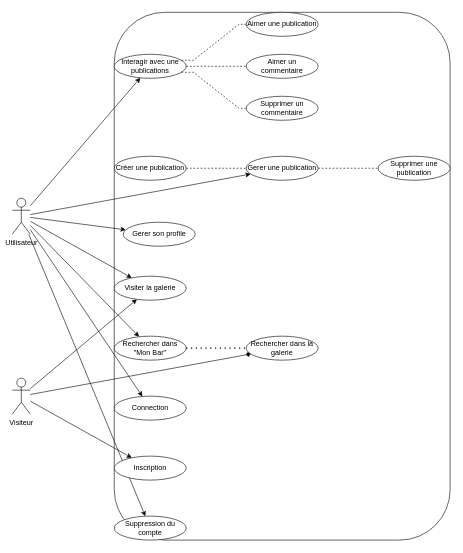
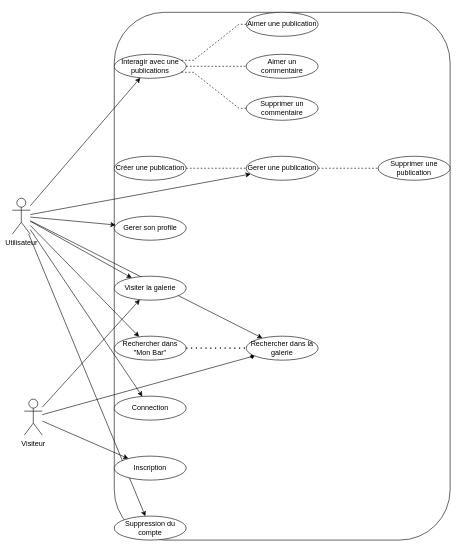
  <mxCell id="0" />
  <mxCell id="1" parent="0" />
  <mxCell id="2" value="Utilisateur" style="shape=umlActor;verticalLabelPosition=bottom;verticalAlign=top;html=1;outlineConnect=0;" parent="1" vertex="1"><mxGeometry x="20" y="330" width="30" height="60" as="geometry" /></mxCell>
  <mxCell id="3" value="" style="endArrow=classic;html=1;rounded=0;noEdgeStyle=1;" parent="1" source="2" target="26" edge="1"><mxGeometry width="50" height="50" relative="1" as="geometry"><mxPoint x="583" y="367" as="sourcePoint" /><mxPoint x="633" y="317" as="targetPoint" /></mxGeometry></mxCell>
  <mxCell id="4" value="" style="endArrow=classic;html=1;rounded=0;noEdgeStyle=1;" parent="1" source="2" target="24" edge="1"><mxGeometry width="50" height="50" relative="1" as="geometry"><mxPoint x="593" y="377" as="sourcePoint" /><mxPoint x="643" y="327" as="targetPoint" /></mxGeometry></mxCell>
  <mxCell id="5" value="" style="endArrow=classic;html=1;rounded=0;noEdgeStyle=1;" parent="1" source="2" target="16" edge="1"><mxGeometry width="50" height="50" relative="1" as="geometry"><mxPoint x="603" y="387" as="sourcePoint" /><mxPoint x="653" y="337" as="targetPoint" /></mxGeometry></mxCell>
  <mxCell id="6" value="" style="endArrow=classic;html=1;rounded=0;noEdgeStyle=1;" parent="1" source="2" target="20" edge="1"><mxGeometry width="50" height="50" relative="1" as="geometry"><mxPoint x="613" y="397" as="sourcePoint" /><mxPoint x="663" y="347" as="targetPoint" /></mxGeometry></mxCell>
  <mxCell id="7" value="" style="endArrow=classic;html=1;rounded=0;noEdgeStyle=1;" parent="1" source="2" target="23" edge="1"><mxGeometry width="50" height="50" relative="1" as="geometry"><mxPoint x="623" y="407" as="sourcePoint" /><mxPoint x="673" y="357" as="targetPoint" /></mxGeometry></mxCell>
  <mxCell id="8" value="" style="endArrow=classic;html=1;rounded=0;noEdgeStyle=1;" parent="1" source="2" target="27" edge="1"><mxGeometry width="50" height="50" relative="1" as="geometry"><mxPoint x="703" y="487" as="sourcePoint" /><mxPoint x="753" y="437" as="targetPoint" /></mxGeometry></mxCell>
  <mxCell id="9" value="" style="endArrow=classic;html=1;rounded=0;noEdgeStyle=1;" parent="1" source="2" target="29" edge="1"><mxGeometry width="50" height="50" relative="1" as="geometry"><mxPoint x="786" y="379" as="sourcePoint" /><mxPoint x="836" y="329" as="targetPoint" /></mxGeometry></mxCell>
- <mxCell id="11" value="Visiteur" style="shape=umlActor;verticalLabelPosition=bottom;verticalAlign=top;html=1;outlineConnect=0;" parent="1" vertex="1"><mxGeometry x="20" y="630" width="30" height="60" as="geometry" /></mxCell>
+ <mxCell id="10" value="" style="endArrow=classic;html=1;rounded=0;noEdgeStyle=1;" parent="1" source="2" target="25" edge="1"><mxGeometry width="50" height="50" relative="1" as="geometry"><mxPoint x="356" y="599" as="sourcePoint" /><mxPoint x="406" y="549" as="targetPoint" /></mxGeometry></mxCell>
+ <mxCell id="11" value="Visiteur" style="shape=umlActor;verticalLabelPosition=bottom;verticalAlign=top;html=1;outlineConnect=0;" parent="1" vertex="1"><mxGeometry x="40" y="665" width="30" height="60" as="geometry" /></mxCell>
  <mxCell id="12" value="" style="endArrow=classic;html=1;rounded=0;" parent="1" source="11" target="24" edge="1"><mxGeometry width="50" height="50" relative="1" as="geometry"><mxPoint x="30" y="450" as="sourcePoint" /><mxPoint x="80" y="400" as="targetPoint" /></mxGeometry></mxCell>
  <mxCell id="13" value="" style="endArrow=classic;html=1;rounded=0;" parent="1" source="11" target="28" edge="1"><mxGeometry width="50" height="50" relative="1" as="geometry"><mxPoint x="30" y="460" as="sourcePoint" /><mxPoint x="80" y="410" as="targetPoint" /></mxGeometry></mxCell>
  <mxCell id="14" value="" style="endArrow=diamond;html=1;rounded=0;" parent="1" source="11" target="25" edge="1"><mxGeometry width="50" height="50" relative="1" as="geometry"><mxPoint x="50" y="480" as="sourcePoint" /><mxPoint x="100" y="430" as="targetPoint" /></mxGeometry></mxCell>
  <mxCell id="15" value="" style="group;fillColor=none;rounded=1;strokeColor=default;" parent="1" vertex="1" connectable="0"><mxGeometry x="190" width="560" height="880" as="geometry" y="20" /></mxCell>
  <mxCell id="16" value="Interagir avec une publications" style="ellipse;whiteSpace=wrap;html=1;" parent="15" vertex="1"><mxGeometry y="70" width="120" height="40" as="geometry" /></mxCell>
  <mxCell id="17" value="Aimer une publication" style="ellipse;whiteSpace=wrap;html=1;" parent="15" vertex="1"><mxGeometry x="220" width="120" height="40" as="geometry" /></mxCell>
  <mxCell id="18" value="Aimer un commentaire" style="ellipse;whiteSpace=wrap;html=1;" parent="15" vertex="1"><mxGeometry x="220" y="70" width="120" height="40" as="geometry" /></mxCell>
  <mxCell id="19" value="Supprimer un commentaire" style="ellipse;whiteSpace=wrap;html=1;" parent="15" vertex="1"><mxGeometry x="220" y="140" width="120" height="40" as="geometry" /></mxCell>
  <mxCell id="20" value="Gerer une publication" style="ellipse;whiteSpace=wrap;html=1;" parent="15" vertex="1"><mxGeometry x="220" y="240" width="120" height="40" as="geometry" /></mxCell>
  <mxCell id="21" value="Créer une publication" style="ellipse;whiteSpace=wrap;html=1;" parent="15" vertex="1"><mxGeometry y="240" width="120" height="40" as="geometry" /></mxCell>
  <mxCell id="22" value="Supprimer une publication" style="ellipse;whiteSpace=wrap;html=1;" parent="15" vertex="1"><mxGeometry x="440" y="240" width="120" height="40" as="geometry" /></mxCell>
- <mxCell id="23" value="Gerer son profile" style="ellipse;whiteSpace=wrap;html=1;" parent="15" vertex="1"><mxGeometry x="15" y="350" width="120" height="40" as="geometry" /></mxCell>
+ <mxCell id="23" value="Gerer son profile" style="ellipse;whiteSpace=wrap;html=1;" parent="15" vertex="1"><mxGeometry y="340" width="120" height="40" as="geometry" /></mxCell>
  <mxCell id="24" value="Visiter la galerie" style="ellipse;whiteSpace=wrap;html=1;" parent="15" vertex="1"><mxGeometry y="440" width="120" height="40" as="geometry" /></mxCell>
  <mxCell id="25" value="Rechercher dans la galerie" style="ellipse;whiteSpace=wrap;html=1;" parent="15" vertex="1"><mxGeometry x="220" y="540" width="120" height="40" as="geometry" /></mxCell>
  <mxCell id="26" value="Rechercher dans &quot;Mon Bar&quot;" style="ellipse;whiteSpace=wrap;html=1;" parent="15" vertex="1"><mxGeometry y="540" width="120" height="40" as="geometry" /></mxCell>
  <mxCell id="27" value="Connection" style="ellipse;whiteSpace=wrap;html=1;" parent="15" vertex="1"><mxGeometry y="640" width="120" height="40" as="geometry" /></mxCell>
  <mxCell id="28" value="Inscription" style="ellipse;whiteSpace=wrap;html=1;" parent="15" vertex="1"><mxGeometry y="740" width="120" height="40" as="geometry" /></mxCell>
  <mxCell id="29" value="Suppression du compte" style="ellipse;whiteSpace=wrap;html=1;" parent="15" vertex="1"><mxGeometry y="840" width="120" height="40" as="geometry" /></mxCell>
  <mxCell id="30" value="" style="endArrow=none;dashed=1;html=1;rounded=0;noEdgeStyle=1;orthogonal=1;" parent="15" source="16" target="17" edge="1"><mxGeometry width="50" height="50" relative="1" as="geometry"><mxPoint x="716" y="199" as="sourcePoint" /><mxPoint x="766" y="149" as="targetPoint" /><Array as="points"><mxPoint x="132" y="80" /><mxPoint x="208" y="20" /></Array></mxGeometry></mxCell>
  <mxCell id="31" value="" style="endArrow=none;dashed=1;html=1;rounded=0;noEdgeStyle=1;orthogonal=1;" parent="15" source="16" target="18" edge="1"><mxGeometry width="50" height="50" relative="1" as="geometry"><mxPoint x="766" y="159" as="sourcePoint" /><mxPoint x="816" y="109" as="targetPoint" /><Array as="points"><mxPoint x="134" y="90" /><mxPoint x="208" y="90" /></Array></mxGeometry></mxCell>
  <mxCell id="32" value="" style="endArrow=none;dashed=1;html=1;rounded=0;noEdgeStyle=1;orthogonal=1;" parent="15" source="16" target="19" edge="1"><mxGeometry width="50" height="50" relative="1" as="geometry"><mxPoint x="756" y="209" as="sourcePoint" /><mxPoint x="806" y="159" as="targetPoint" /><Array as="points"><mxPoint x="132" y="100" /><mxPoint x="208" y="160" /></Array></mxGeometry></mxCell>
  <mxCell id="33" value="" style="endArrow=none;dashed=1;html=1;rounded=0;noEdgeStyle=1;orthogonal=1;" parent="15" source="21" target="20" edge="1"><mxGeometry width="50" height="50" relative="1" as="geometry"><mxPoint x="746" y="179" as="sourcePoint" /><mxPoint x="1016" y="269" as="targetPoint" /><Array as="points"><mxPoint x="132" y="260" /><mxPoint x="208" y="260" /></Array></mxGeometry></mxCell>
  <mxCell id="34" value="" style="endArrow=none;dashed=1;html=1;rounded=0;noEdgeStyle=1;orthogonal=1;" parent="15" source="20" target="22" edge="1"><mxGeometry width="50" height="50" relative="1" as="geometry"><mxPoint x="1506" y="339" as="sourcePoint" /><mxPoint x="1556" y="289" as="targetPoint" /><Array as="points"><mxPoint x="352" y="260" /><mxPoint x="428" y="260" /></Array></mxGeometry></mxCell>
  <mxCell id="35" value="" style="endArrow=none;dashed=1;html=1;dashPattern=1 3;strokeWidth=2;rounded=0;noEdgeStyle=1;orthogonal=1;" parent="15" source="26" target="25" edge="1"><mxGeometry width="50" height="50" relative="1" as="geometry"><mxPoint x="96" y="349" as="sourcePoint" /><mxPoint x="146" y="299" as="targetPoint" /><Array as="points"><mxPoint x="132" y="560" /><mxPoint x="208" y="560" /></Array></mxGeometry></mxCell>
